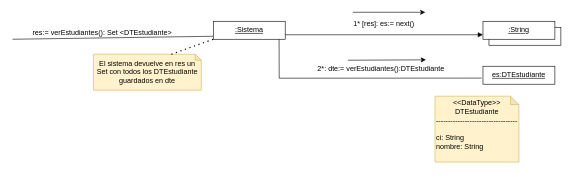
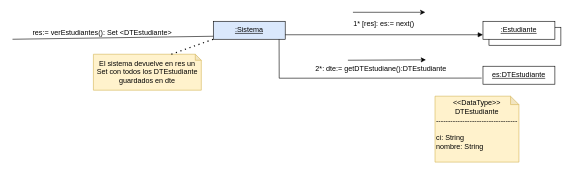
  <mxCell id="0" />
  <mxCell id="1" parent="0" />
  <mxCell id="2" value="" style="rounded=0;whiteSpace=wrap;html=1;" parent="1" vertex="1"><mxGeometry x="815" y="45" width="120" height="30" as="geometry" /></mxCell>
- <mxCell id="3" value="&lt;u&gt;:String&lt;br&gt;&lt;/u&gt;" style="rounded=0;whiteSpace=wrap;html=1;" parent="1" vertex="1"><mxGeometry x="805" y="35" width="120" height="30" as="geometry" /></mxCell>
- <mxCell id="4" value="&lt;u&gt;:Sistema&lt;/u&gt;" style="rounded=0;whiteSpace=wrap;html=1;" parent="1" vertex="1"><mxGeometry x="355" y="35" width="120" height="30" as="geometry" /></mxCell>
+ <mxCell id="3" value="&lt;u&gt;:Estudiante&lt;br&gt;&lt;/u&gt;" style="rounded=0;whiteSpace=wrap;html=1;" parent="1" vertex="1"><mxGeometry x="805" y="35" width="120" height="30" as="geometry" /></mxCell>
+ <mxCell id="4" value="&lt;u&gt;:Sistema&lt;/u&gt;" style="rounded=0;whiteSpace=wrap;html=1;fillColor=#dae8fc;" parent="1" vertex="1"><mxGeometry x="355" y="35" width="120" height="30" as="geometry" /></mxCell>
  <mxCell id="5" value="" style="endArrow=none;html=1;rounded=0;exitX=0;exitY=1;exitDx=0;exitDy=0;" parent="1" source="6" edge="1"><mxGeometry width="50" height="50" relative="1" as="geometry"><mxPoint x="35" y="64.5" as="sourcePoint" /><mxPoint x="355" y="60" as="targetPoint" /></mxGeometry></mxCell>
  <mxCell id="6" value="res:= verEstudiantes(): Set &amp;lt;DTEstudiante&amp;gt;" style="text;html=1;strokeColor=none;fillColor=none;align=center;verticalAlign=middle;whiteSpace=wrap;rounded=0;" parent="1" vertex="1"><mxGeometry x="20" y="45" width="300" height="20" as="geometry" /></mxCell>
  <mxCell id="7" value="" style="endArrow=block;html=1;rounded=0;exitX=1;exitY=0.75;exitDx=0;exitDy=0;entryX=0;entryY=0.75;entryDx=0;entryDy=0;" parent="1" source="4" target="3" edge="1"><mxGeometry width="50" height="50" relative="1" as="geometry"><mxPoint x="665" y="270" as="sourcePoint" /><mxPoint x="715" y="220" as="targetPoint" /></mxGeometry></mxCell>
  <mxCell id="8" value="1* [res]: es:= next()" style="text;html=1;strokeColor=none;fillColor=none;align=center;verticalAlign=middle;whiteSpace=wrap;rounded=0;" parent="1" vertex="1"><mxGeometry x="475" y="20" width="330" height="40" as="geometry" /></mxCell>
  <mxCell id="9" value="&lt;u&gt;es:DTEstudiante&lt;/u&gt;" style="rounded=0;whiteSpace=wrap;html=1;" parent="1" vertex="1"><mxGeometry x="805" y="110" width="120" height="30" as="geometry" /></mxCell>
  <mxCell id="10" value="" style="endArrow=none;html=1;rounded=0;entryX=-0.018;entryY=0.66;entryDx=0;entryDy=0;entryPerimeter=0;" parent="1" target="9" edge="1"><mxGeometry width="50" height="50" relative="1" as="geometry"><mxPoint x="465" y="130" as="sourcePoint" /><mxPoint x="695" y="10" as="targetPoint" /></mxGeometry></mxCell>
  <mxCell id="11" value="" style="endArrow=none;html=1;rounded=0;exitX=0.915;exitY=1;exitDx=0;exitDy=0;exitPerimeter=0;" parent="1" source="4" edge="1"><mxGeometry width="50" height="50" relative="1" as="geometry"><mxPoint x="465" y="70" as="sourcePoint" /><mxPoint x="465" y="130" as="targetPoint" /></mxGeometry></mxCell>
  <mxCell id="12" value="El sistema devuelve en res un Set con todos los DTEstudiante guardados en dte" style="shape=note;whiteSpace=wrap;html=1;backgroundOutline=1;darkOpacity=0.05;size=10;fillColor=#fff2cc;strokeColor=#d6b656;" parent="1" vertex="1"><mxGeometry x="155" y="90" width="180" height="60" as="geometry" /></mxCell>
  <mxCell id="13" value="" style="endArrow=none;dashed=1;html=1;dashPattern=1 3;strokeWidth=2;rounded=0;exitX=0;exitY=0;exitDx=130;exitDy=0;exitPerimeter=0;entryX=0;entryY=1;entryDx=0;entryDy=0;" parent="1" source="12" target="4" edge="1"><mxGeometry width="50" height="50" relative="1" as="geometry"><mxPoint x="475" y="100" as="sourcePoint" /><mxPoint x="525" y="50" as="targetPoint" /></mxGeometry></mxCell>
- <mxCell id="14" value="2*: dte:= verEstudiantes():DTEstudiante" style="text;html=1;strokeColor=none;fillColor=none;align=center;verticalAlign=middle;whiteSpace=wrap;rounded=0;" parent="1" vertex="1"><mxGeometry x="465" y="100" width="340" height="30" as="geometry" /></mxCell>
+ <mxCell id="14" value="2*: dte:= getDTEstudiane():DTEstudiante" style="text;html=1;strokeColor=none;fillColor=none;align=center;verticalAlign=middle;whiteSpace=wrap;rounded=0;" parent="1" vertex="1"><mxGeometry x="465" y="100" width="340" height="30" as="geometry" /></mxCell>
  <mxCell id="15" value="" style="endArrow=classic;html=1;rounded=0;entryX=0.72;entryY=-0.021;entryDx=0;entryDy=0;entryPerimeter=0;" parent="1" target="14" edge="1"><mxGeometry width="50" height="50" relative="1" as="geometry"><mxPoint x="579.64" y="100" as="sourcePoint" /><mxPoint x="700.36" y="100" as="targetPoint" /></mxGeometry></mxCell>
  <mxCell id="16" value="" style="endArrow=classic;html=1;rounded=0;entryX=0.691;entryY=0.014;entryDx=0;entryDy=0;entryPerimeter=0;" parent="1" edge="1"><mxGeometry width="50" height="50" relative="1" as="geometry"><mxPoint x="588" y="20" as="sourcePoint" /><mxPoint x="708.72" y="20" as="targetPoint" /></mxGeometry></mxCell>
  <mxCell id="17" value="&amp;lt;&amp;lt;DataType&amp;gt;&amp;gt;&lt;br&gt;DTEstudiante&lt;br&gt;----------------------------------&lt;br&gt;&lt;br&gt;&lt;div style=&quot;text-align: left;&quot;&gt;&lt;span style=&quot;background-color: initial;&quot;&gt;ci: String&lt;/span&gt;&lt;/div&gt;&lt;div style=&quot;text-align: left;&quot;&gt;&lt;span style=&quot;background-color: initial;&quot;&gt;nombre: String&lt;/span&gt;&lt;/div&gt;&lt;div style=&quot;text-align: left;&quot;&gt;&lt;br&gt;&lt;/div&gt;" style="shape=note;whiteSpace=wrap;html=1;backgroundOutline=1;darkOpacity=0.05;size=14;fillColor=#fff2cc;strokeColor=#d6b656;" parent="1" vertex="1"><mxGeometry x="725" y="160" width="140" height="110" as="geometry" /></mxCell>
